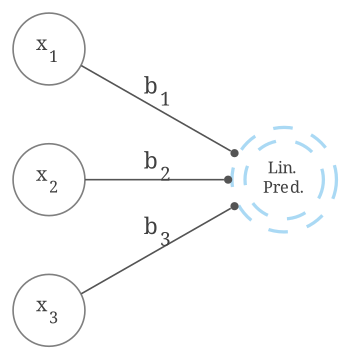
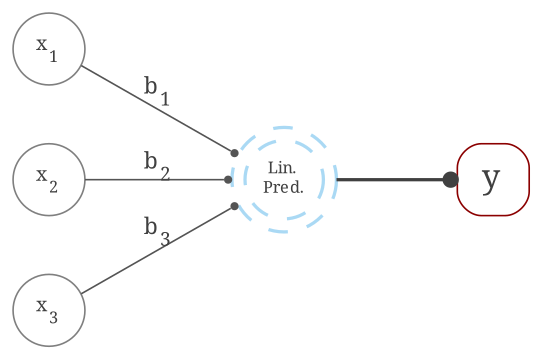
  digraph {
    fontname="Noto Serif"
    rankdir=LR
    node [color=gray50 fixedsize=true fontcolor=gray25 fontname="Noto Serif" fontsize=6 penwidth=.5 shape=circle]
    edge [arrowhead=dot arrowsize=0.25 color=gray33 fontcolor=gray25 fontname="Noto Serif" fontsize=7 minlen=1 penwidth=.5 style=filled]
    n1 [label=<x<sub>1</sub>> width=.3]
    n2 [color="#56B4E980" fillcolor=gray90 fontsize=5 label="Lin.\nPred." penwidth=1 shape=doublecircle style=dashed width=.33]
+   y [color=darkred fillcolor=gray90 fixedsize=True fontsize=10 shape=square style=rounded width=.3]
    n4 [label=<x<sub>2</sub>> width=.3]
    n5 [label=<x<sub>3</sub>> width=.3]
    n1 -> n2 [label=<b<sub>1</sub>>]
+   n2 -> y [arrowsize=0.5 color=gray25 fontsize=5 penwidth=1]
    n4 -> n2 [label=<b<sub>2</sub>>]
    n5 -> n2 [label=<b<sub>3</sub>>]
  }
